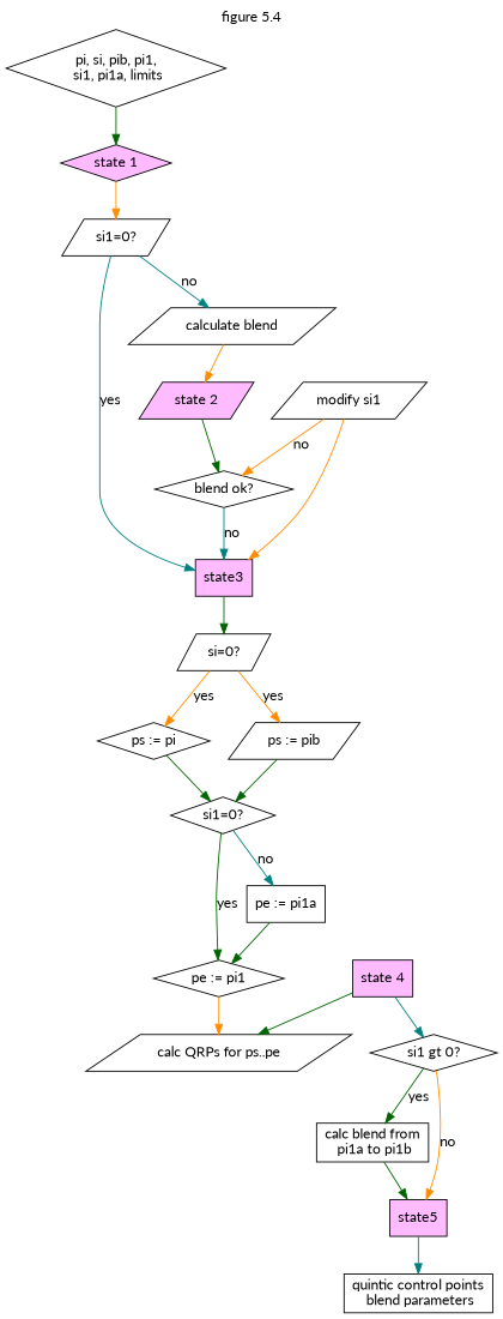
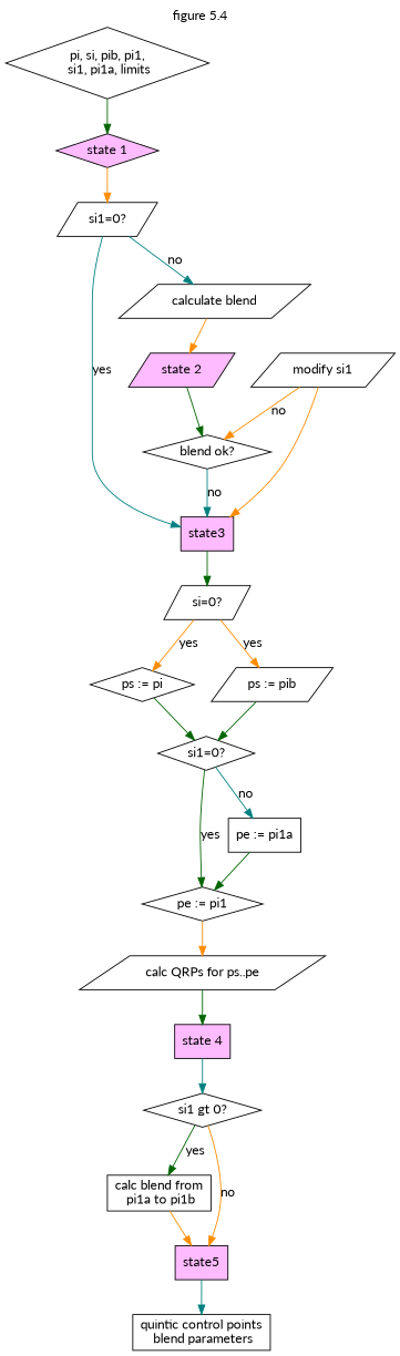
  digraph {
    fontcolor=black
    fontname=Lato
    fontsize=14
    label="figure 5.4"
    labelloc=t
    node [fontcolor=black fontname=Lato fontsize=14 shape=diamond style=solid]
    edge [color=darkgreen fontcolor=black fontname=Lato fontsize=14 style=solid]
    n1 [label="pi, si, pib, pi1,\n si1, pi1a, limits"]
    n2 [fillcolor=plum1 label="state 1" style=filled]
    n3 [label="si1=0?" shape=parallelogram]
    n4 [label="calculate blend" shape=parallelogram]
    n5 [fillcolor=plum1 label=state3 shape=box style=filled]
    n6 [fillcolor=plum1 label="state 2" shape=parallelogram style=filled]
    n7 [label="si=0?" shape=parallelogram]
    n8 [label="blend ok?"]
    n9 [label="modify si1" shape=parallelogram]
    n10 [label="ps := pi"]
    n11 [label="ps := pib" shape=parallelogram]
    n12 [label="si1=0?"]
    n13 [label="pe := pi1"]
    n14 [label="pe := pi1a" shape=box]
    n15 [label="calc QRPs for ps..pe" shape=parallelogram]
    n16 [fillcolor=plum1 label="state 4" shape=box style=filled]
    n17 [label="si1 gt 0?"]
    n18 [label="calc blend from\n pi1a to pi1b" shape=box]
    n19 [fillcolor=plum1 label=state5 shape=box style=filled]
    n20 [label="quintic control points\n blend parameters" shape=box]
    n1 -> n2
    n2 -> n3 [color=darkorange]
    n3 -> n4 [color=teal label=no]
    n3 -> n5 [color=teal label=yes]
    n4 -> n6 [color=darkorange]
    n5 -> n7
    n6 -> n8
    n7 -> n10 [color=darkorange label=yes]
    n7 -> n11 [color=darkorange label=yes]
    n8 -> n5 [color=teal label=no]
    n9 -> n5 [color=darkorange]
    n9 -> n8 [color=darkorange label=no]
    n10 -> n12
    n11 -> n12
    n12 -> n13 [label=yes]
    n12 -> n14 [color=teal label=no]
    n13 -> n15 [color=darkorange]
    n14 -> n13
-   n16 -> n15
+   n15 -> n16
    n16 -> n17 [color=teal]
    n17 -> n18 [label=yes]
    n17 -> n19 [color=darkorange label=no]
-   n18 -> n19
+   n18 -> n19 [color=darkorange]
    n19 -> n20 [color=teal]
  }
